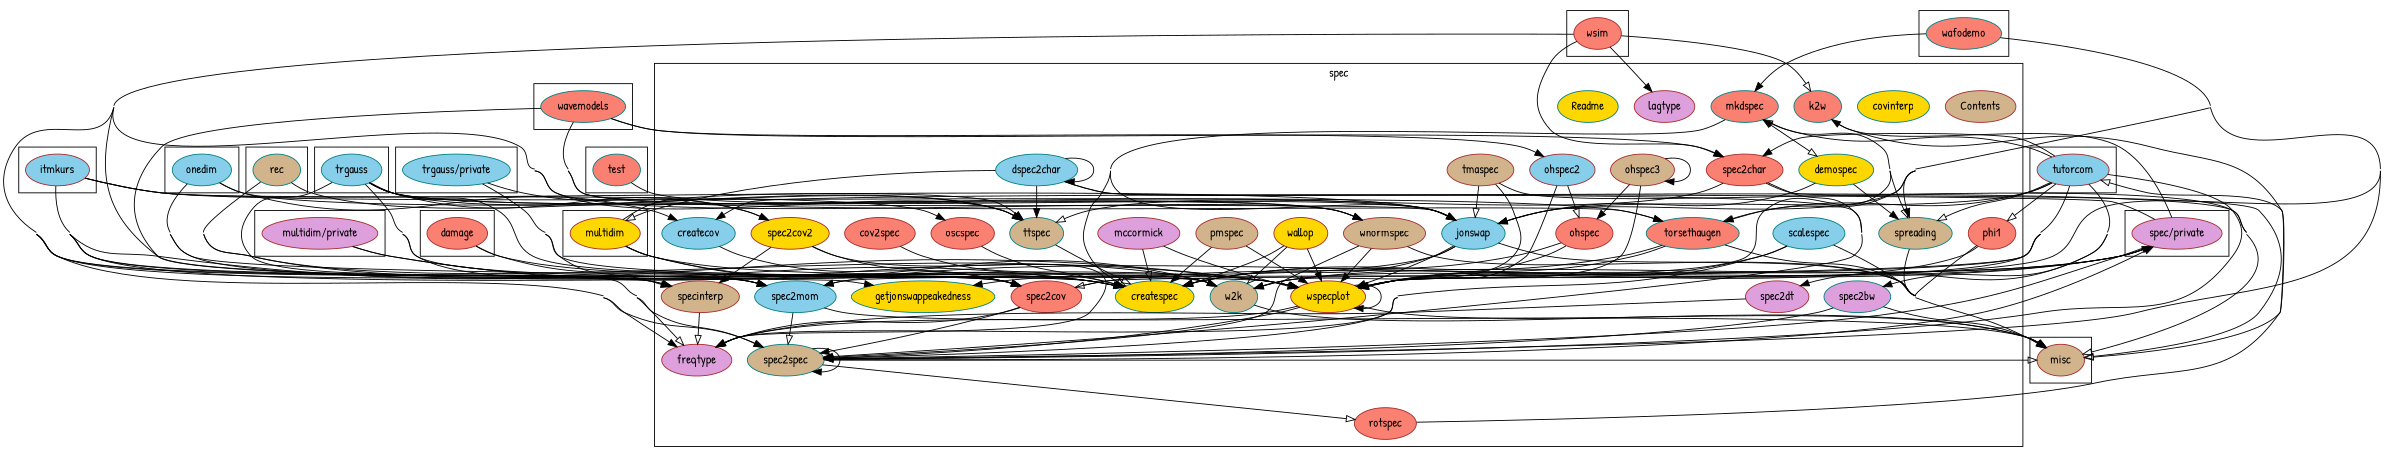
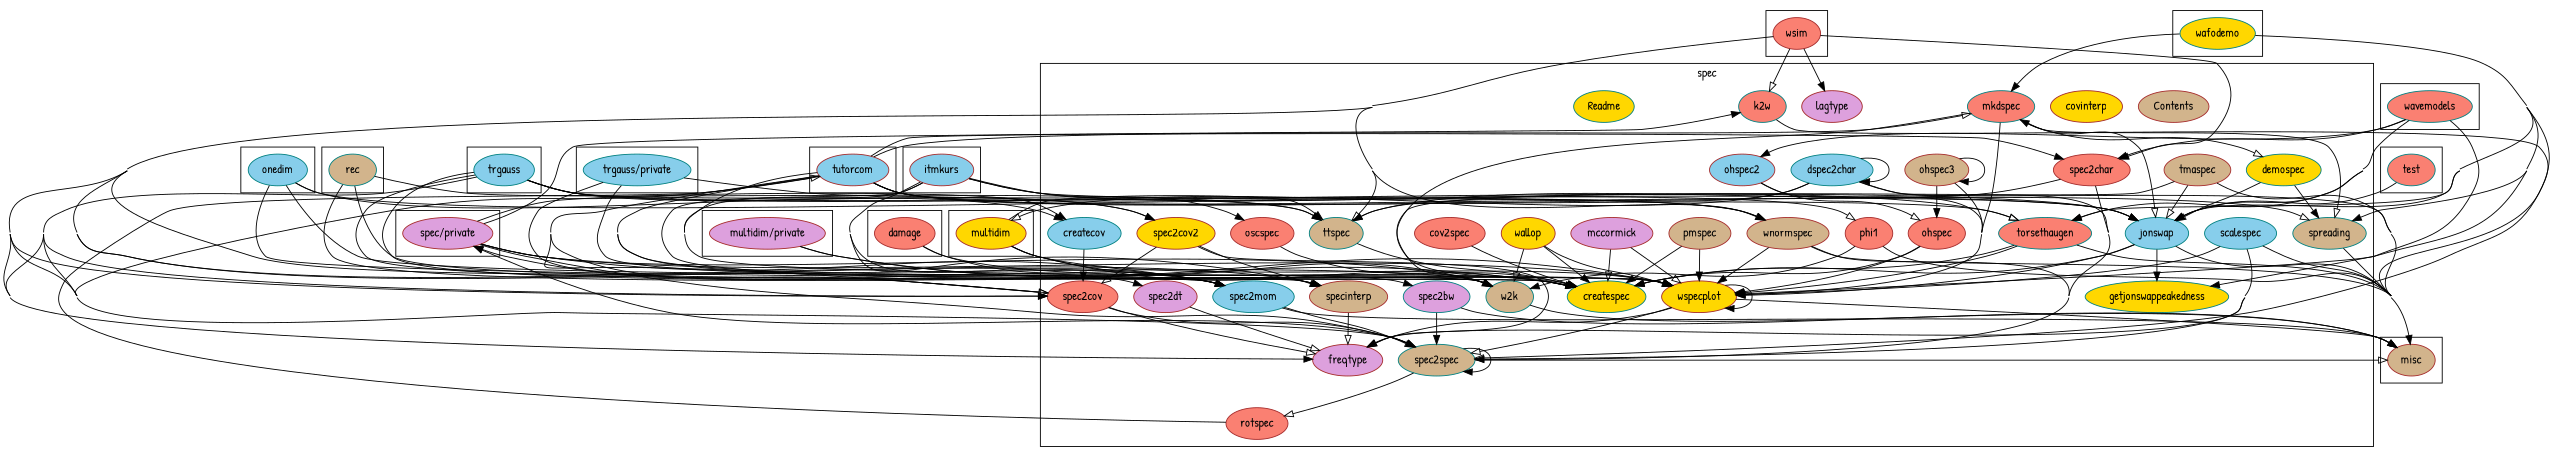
  digraph {
    concentrate=true
    fontname="Patrick Hand"
    node [color=brown fillcolor=salmon fontname="Patrick Hand" style=filled]
    edge [arrowhead=normal constraint=true fontname="Patrick Hand"]
    n1 [label=damage]
    n2 [color=teal label=test]
    n3 [fillcolor=tan label=misc]
    n4 [fillcolor=gold label=multidim]
    n5 [fillcolor=plum label="multidim/private"]
    n6 [color=teal fillcolor=skyblue label=onedim]
    n7 [color=teal fillcolor=tan label=rec]
    n8 [fillcolor=skyblue label=tutorcom]
-   n9 [color=teal label=wafodemo]
+   n9 [color=teal fillcolor=gold label=wafodemo]
    n10 [fillcolor=plum label="spec/private"]
    n11 [color=teal fillcolor=skyblue label=trgauss]
    n12 [color=teal fillcolor=skyblue label="trgauss/private"]
    n13 [color=teal label=wavemodels]
    n14 [fillcolor=skyblue label=itmkurs]
    n15 [label=wsim]
    n16 [fillcolor=tan label=Contents]
    n17 [label=cov2spec]
-   n18 [color=teal fillcolor=gold label=covinterp]
+   n18 [fillcolor=gold label=covinterp]
    n19 [color=teal fillcolor=skyblue label=createcov]
    n20 [color=teal fillcolor=gold label=createspec]
    n21 [color=teal fillcolor=gold label=demospec]
    n22 [color=teal fillcolor=skyblue label=dspec2char]
    n23 [fillcolor=plum label=freqtype]
    n24 [color=teal fillcolor=gold label=getjonswappeakedness]
    n25 [color=teal fillcolor=skyblue label=jonswap]
    n26 [color=teal label=k2w]
    n27 [fillcolor=plum label=lagtype]
    n28 [fillcolor=plum label=mccormick]
    n29 [color=teal label=mkdspec]
    n30 [label=ohspec]
    n31 [fillcolor=skyblue label=ohspec2]
    n32 [fillcolor=tan label=ohspec3]
    n33 [label=oscspec]
    n34 [label=phi1]
    n35 [fillcolor=tan label=pmspec]
    n36 [color=teal fillcolor=gold label=Readme]
    n37 [label=rotspec]
    n38 [color=teal fillcolor=skyblue label=scalespec]
    n39 [color=teal fillcolor=plum label=spec2bw]
    n40 [label=spec2char]
    n41 [label=spec2cov]
    n42 [fillcolor=gold label=spec2cov2]
    n43 [fillcolor=plum label=spec2dt]
    n44 [color=teal fillcolor=skyblue label=spec2mom]
    n45 [color=teal fillcolor=tan label=spec2spec]
    n46 [fillcolor=tan label=specinterp]
    n47 [color=teal fillcolor=tan label=spreading]
    n48 [fillcolor=tan label=tmaspec]
    n49 [color=teal label=torsethaugen]
    n50 [color=teal fillcolor=tan label=ttspec]
    n51 [color=teal fillcolor=tan label=w2k]
    n52 [fillcolor=gold label=wallop]
    n53 [fillcolor=tan label=wnormspec]
    n54 [fillcolor=gold label=wspecplot]
    subgraph cluster_1 {
      n1
    }
    subgraph cluster_2 {
      n2
    }
    subgraph cluster_3 {
      n3
    }
    subgraph cluster_4 {
      n4
    }
    subgraph cluster_5 {
      n5
    }
    subgraph cluster_6 {
      n6
    }
    subgraph cluster_7 {
      n7
    }
    subgraph cluster_8 {
      n8
    }
    subgraph cluster_9 {
      n9
    }
    subgraph cluster_10 {
      n10
    }
    subgraph cluster_11 {
      n11
    }
    subgraph cluster_12 {
      n12
    }
    subgraph cluster_13 {
      n13
    }
    subgraph cluster_14 {
      n14
    }
    subgraph cluster_15 {
      n15
    }
    subgraph cluster_16 {
      label=spec
      n16
      n17
      n18
      n19
      n20
      n21
      n22
      n23
      n24
      n25
      n26
      n27
      n28
      n29
      n30
      n31
      n32
      n33
      n34
      n35
      n36
      n37
      n38
      n39
      n40
      n41
      n42
      n43
      n44
      n45
      n46
      n47
      n48
      n49
      n50
      n51
      n52
      n53
      n54
    }
    n1 -> n20
    n1 -> n44 [arrowhead=onormal]
    n2 -> n25
    n4 -> n20
    n4 -> n50
    n4 -> n51 [arrowhead=onormal]
    n4 -> n54
    n5 -> n20 [arrowhead=onormal]
    n5 -> n54 [arrowhead=onormal]
    n6 -> n19
    n6 -> n20
    n6 -> n53 [arrowhead=onormal]
    n6 -> n54 [arrowhead=onormal]
    n7 -> n50 [arrowhead=onormal]
    n7 -> n51
    n7 -> n54 [arrowhead=onormal]
    n8 -> n25
    n8 -> n29 [arrowhead=onormal]
    n8 -> n34 [arrowhead=onormal]
    n8 -> n39
    n8 -> n40
    n8 -> n41 [arrowhead=onormal]
    n8 -> n43
    n8 -> n44
    n8 -> n45 [arrowhead=onormal]
    n8 -> n47 [arrowhead=onormal]
    n8 -> n49 [arrowhead=onormal]
    n8 -> n54 [arrowhead=onormal]
    n9 -> n25
    n9 -> n29
    n9 -> n45 [arrowhead=onormal]
    n9 -> n47
    n9 -> n49
    n9 -> n54 [arrowhead=onormal]
    n10 -> n19
    n10 -> n26
    n10 -> n44 [arrowhead=onormal]
    n10 -> n45
    n10 -> n51 [arrowhead=onormal]
    n10 -> n54
    n11 -> n23 [arrowhead=onormal]
    n11 -> n25 [arrowhead=onormal]
    n11 -> n41
    n11 -> n42 [arrowhead=onormal]
    n11 -> n44
    n11 -> n45
    n11 -> n50
    n11 -> n51
    n11 -> n53
    n12 -> n41 [arrowhead=onormal]
    n12 -> n42
    n12 -> n46
    n13 -> n24
    n13 -> n25 [arrowhead=onormal]
    n13 -> n31
    n13 -> n40
    n13 -> n49
    n14 -> n20
    n14 -> n25
    n14 -> n33
    n14 -> n44 [arrowhead=onormal]
    n14 -> n46 [arrowhead=onormal]
    n14 -> n49 [arrowhead=onormal]
    n14 -> n54
    n15 -> n23
    n15 -> n26 [arrowhead=onormal]
    n15 -> n27
    n15 -> n40
    n15 -> n41
    n15 -> n44 [arrowhead=onormal]
    n15 -> n45 [arrowhead=onormal]
    n15 -> n46
    n15 -> n50 [arrowhead=onormal]
    n15 -> n51 [arrowhead=onormal]
    n15 -> n53 [arrowhead=onormal]
    n17 -> n20
    n19 -> n41
    n21 -> n25 [arrowhead=onormal]
    n21 -> n29 [arrowhead=""]
    n21 -> n47
    n22 -> n3 [arrowhead=onormal]
    n22 -> n4 [arrowhead=onormal]
    n22 -> n22
    n22 -> n45
    n22 -> n50
    n25 -> n3 [arrowhead=onormal]
    n25 -> n20
    n25 -> n24
    n25 -> n54
    n26 -> n3 [arrowhead=onormal]
    n28 -> n20 [arrowhead=onormal]
    n28 -> n54 [arrowhead=onormal]
    n29 -> n20 [arrowhead=onormal]
    n29 -> n21 [arrowhead=onormal]
    n29 -> n25 [arrowhead=onormal]
    n29 -> n47 [arrowhead=onormal]
    n29 -> n54
    n30 -> n20 [arrowhead=onormal]
    n30 -> n54
    n31 -> n30 [arrowhead=onormal]
    n31 -> n54 [arrowhead=onormal]
    n32 -> n30
    n32 -> n32
    n32 -> n54 [arrowhead=onormal]
    n33 -> n20
    n34 -> n3 [arrowhead=onormal]
    n34 -> n51
    n35 -> n20
    n35 -> n54
    n37 -> n8 [arrowhead=onormal]
    n38 -> n3 [arrowhead=onormal]
    n38 -> n23
    n38 -> n45 [arrowhead=onormal]
    n38 -> n54
    n39 -> n3
    n39 -> n45
-   n40 -> n3 [arrowhead=onormal]
    n40 -> n45
    n40 -> n50 [arrowhead=onormal]
    n41 -> n10
    n41 -> n23 [arrowhead=onormal]
    n41 -> n45
    n42 -> n23 [arrowhead=onormal]
    n42 -> n41 [arrowhead=onormal]
    n42 -> n46
    n43 -> n23 [arrowhead=onormal]
    n44 -> n3
    n44 -> n45 [arrowhead=onormal]
    n45 -> n3 [arrowhead=onormal]
    n45 -> n10
    n45 -> n37 [arrowhead=onormal]
    n45 -> n45
    n46 -> n23 [arrowhead=onormal]
    n47 -> n3 [arrowhead=onormal]
    n48 -> n3
    n48 -> n25 [arrowhead=onormal]
    n48 -> n51 [arrowhead=onormal]
    n49 -> n3 [arrowhead=onormal]
    n49 -> n20
    n49 -> n54
    n50 -> n20 [arrowhead=onormal]
    n51 -> n3
    n52 -> n20
    n52 -> n51 [arrowhead=onormal]
    n52 -> n54
    n53 -> n3
    n53 -> n45
    n53 -> n54
    n54 -> n3 [arrowhead=onormal]
    n54 -> n23 [arrowhead=onormal]
    n54 -> n45 [arrowhead=onormal]
    n54 -> n54
  }
